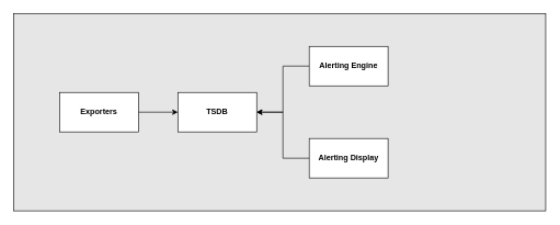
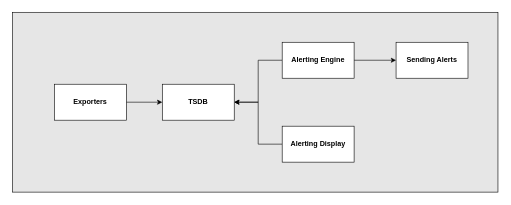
  <mxCell id="0" />
  <mxCell id="1" parent="0" />
  <mxCell id="2" value="" style="rounded=0;whiteSpace=wrap;html=1;fillColor=#E6E6E6;" vertex="1" parent="1"><mxGeometry x="20" y="20" width="810" height="300" as="geometry" /></mxCell>
  <mxCell id="3" style="edgeStyle=orthogonalEdgeStyle;rounded=0;orthogonalLoop=1;jettySize=auto;html=1;entryX=0;entryY=0.5;entryDx=0;entryDy=0;" edge="1" parent="1" source="4" target="5"><mxGeometry relative="1" as="geometry" /></mxCell>
  <mxCell id="4" value="&lt;b&gt;Exporters&lt;/b&gt;" style="rounded=0;whiteSpace=wrap;html=1;" vertex="1" parent="1"><mxGeometry x="90" y="140" width="120" height="60" as="geometry" /></mxCell>
  <mxCell id="5" value="&lt;b&gt;TSDB&lt;/b&gt;" style="rounded=0;whiteSpace=wrap;html=1;" vertex="1" parent="1"><mxGeometry x="270" y="140" width="120" height="60" as="geometry" /></mxCell>
  <mxCell id="6" style="edgeStyle=orthogonalEdgeStyle;rounded=0;orthogonalLoop=1;jettySize=auto;html=1;entryX=1;entryY=0.5;entryDx=0;entryDy=0;" edge="1" parent="1" source="8" target="5"><mxGeometry relative="1" as="geometry" /></mxCell>
+ <mxCell id="7" style="edgeStyle=orthogonalEdgeStyle;rounded=0;orthogonalLoop=1;jettySize=auto;html=1;entryX=0;entryY=0.5;entryDx=0;entryDy=0;" edge="1" parent="1" source="8" target="11"><mxGeometry relative="1" as="geometry" /></mxCell>
  <mxCell id="8" value="&lt;b&gt;Alerting Engine&lt;/b&gt;" style="rounded=0;whiteSpace=wrap;html=1;" vertex="1" parent="1"><mxGeometry x="470" y="70" width="120" height="60" as="geometry" /></mxCell>
  <mxCell id="9" style="edgeStyle=orthogonalEdgeStyle;rounded=0;orthogonalLoop=1;jettySize=auto;html=1;entryX=1;entryY=0.5;entryDx=0;entryDy=0;" edge="1" parent="1" source="10" target="5"><mxGeometry relative="1" as="geometry" /></mxCell>
  <mxCell id="10" value="&lt;b&gt;Alerting Display&lt;/b&gt;" style="rounded=0;whiteSpace=wrap;html=1;" vertex="1" parent="1"><mxGeometry x="470" y="210" width="120" height="60" as="geometry" /></mxCell>
+ <mxCell id="11" value="&lt;b&gt;Sending Alerts&lt;/b&gt;" style="rounded=0;whiteSpace=wrap;html=1;" vertex="1" parent="1"><mxGeometry x="660" y="70" width="120" height="60" as="geometry" /></mxCell>
